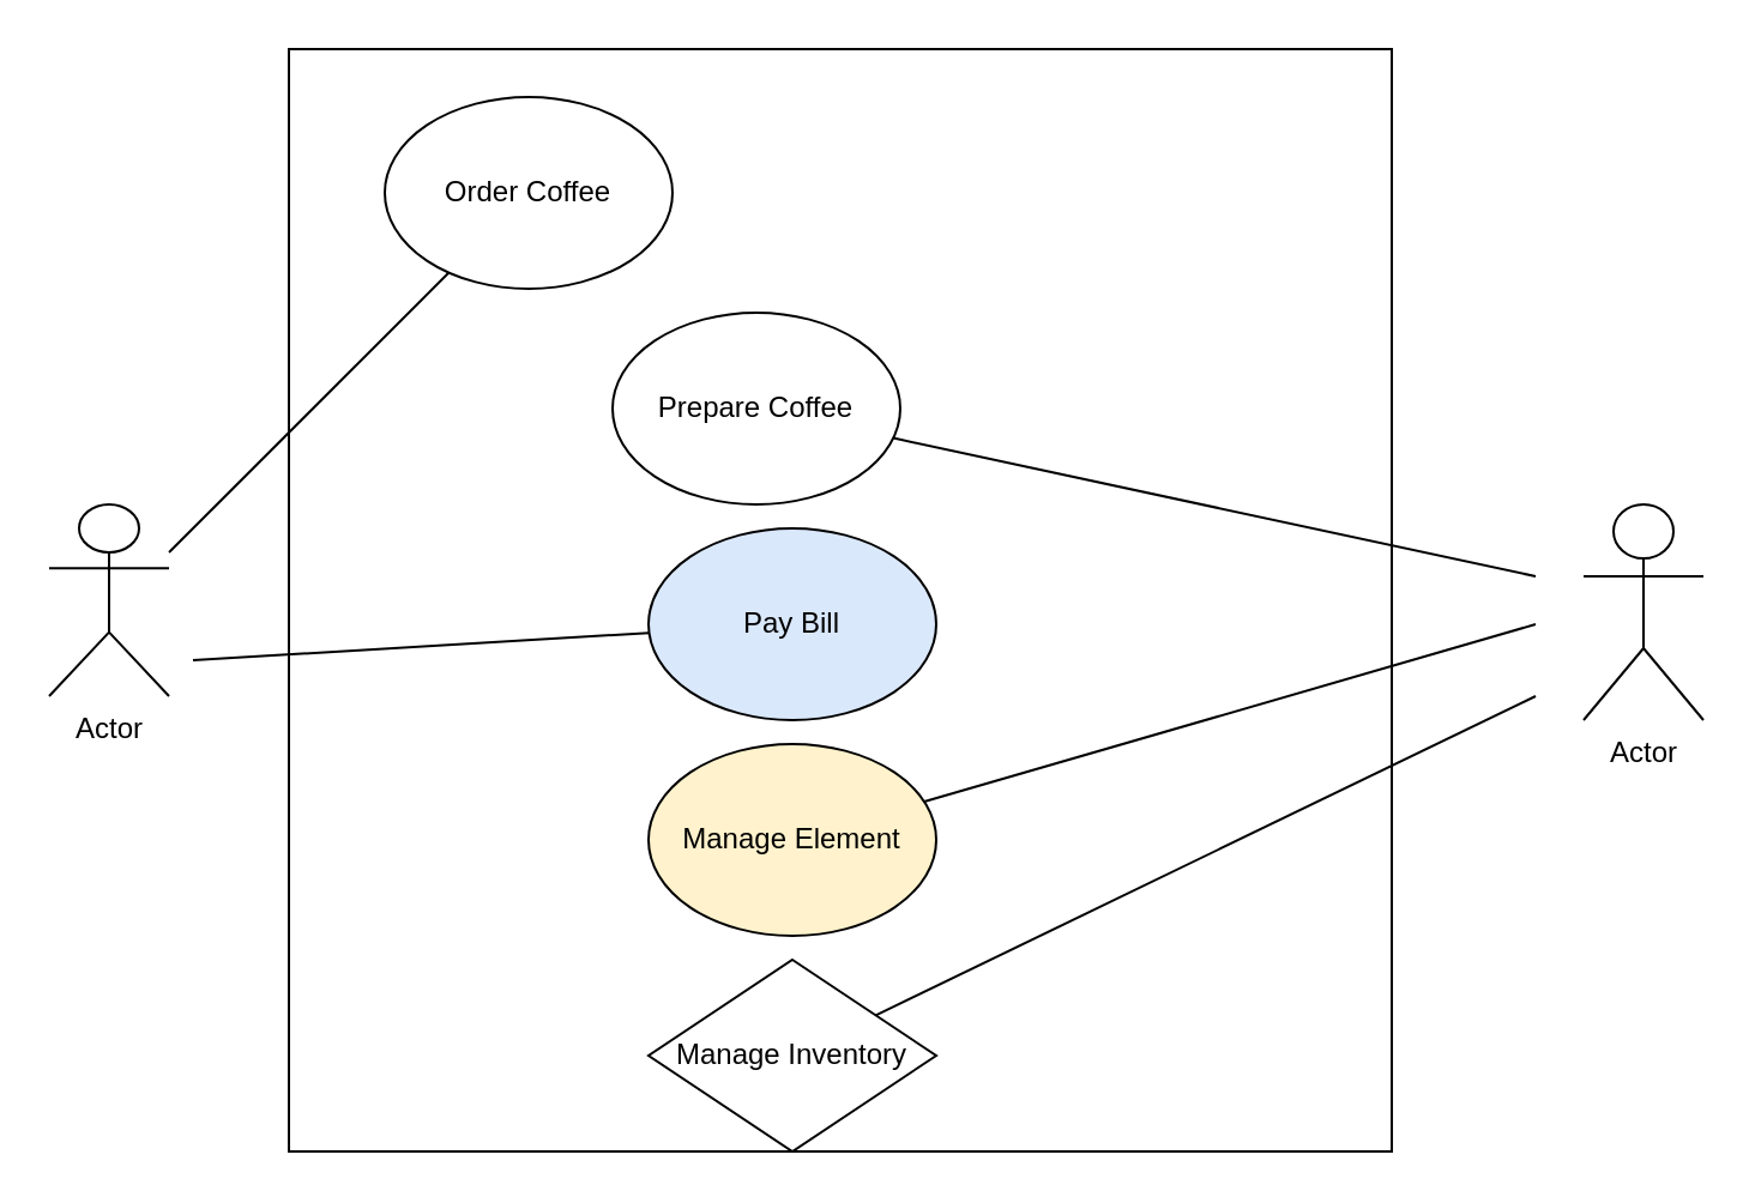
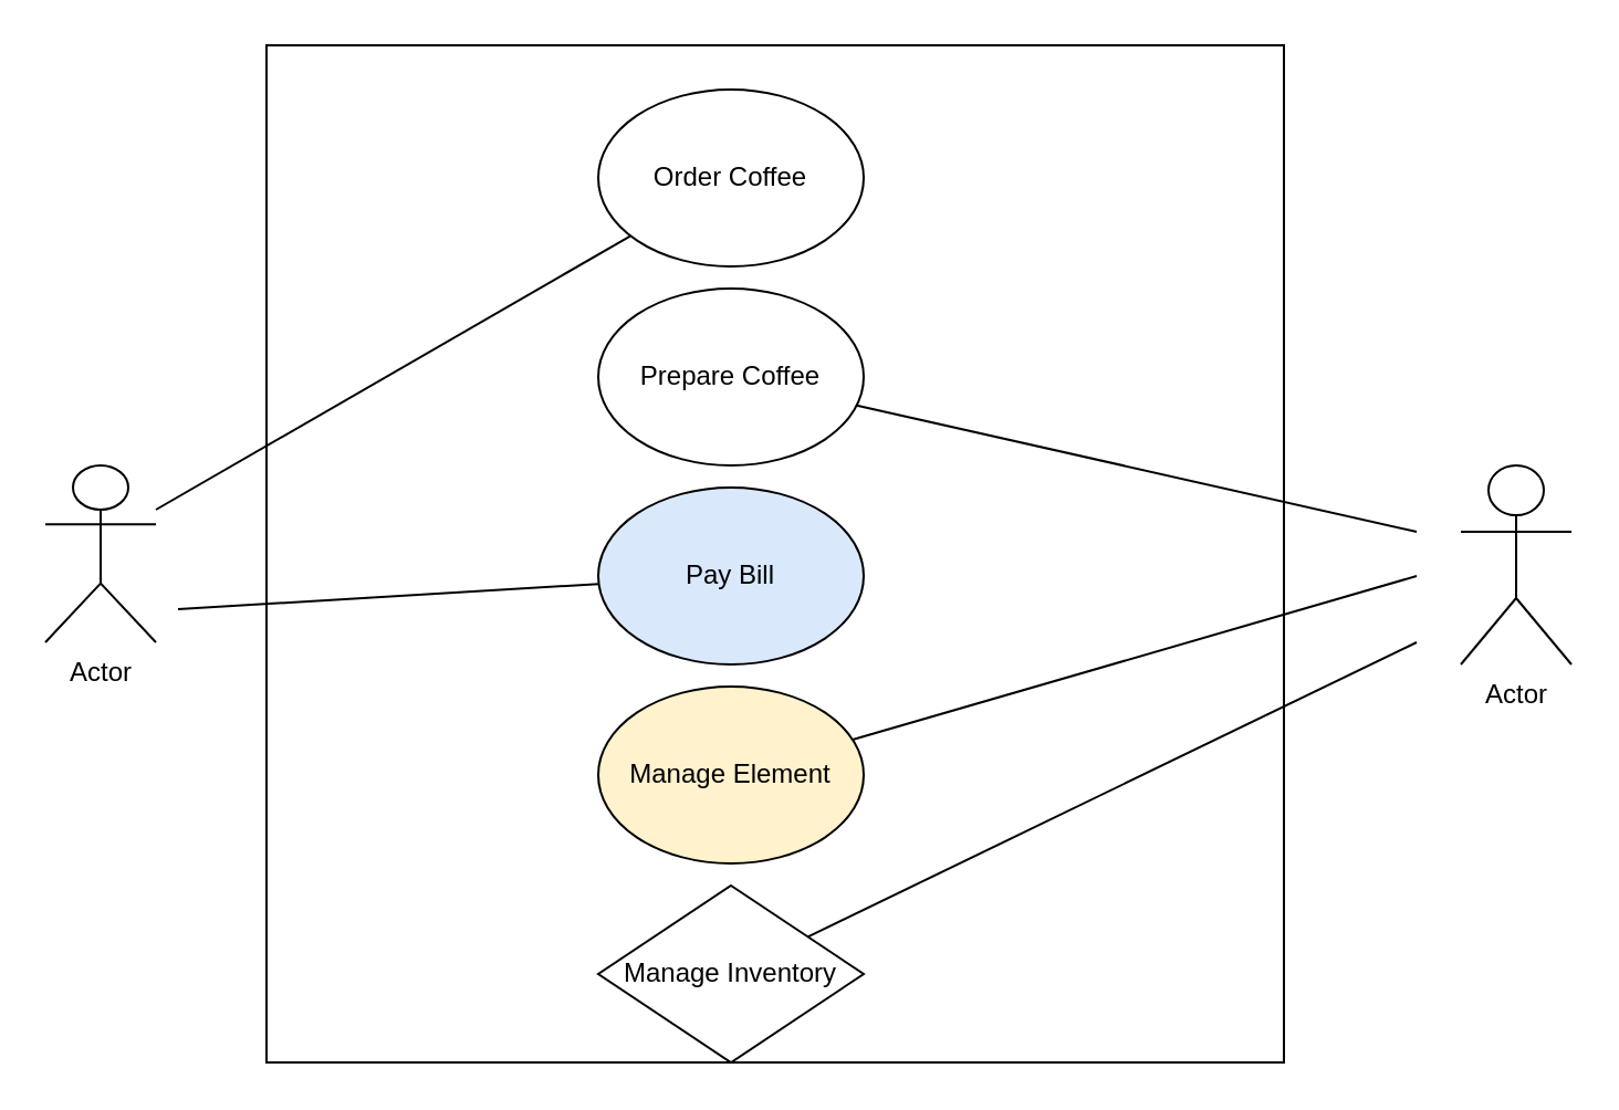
  <mxCell id="0" />
  <mxCell id="1" parent="0" />
  <mxCell id="2" value="" style="whiteSpace=wrap;html=1;aspect=fixed;fillColor=default;" vertex="1" parent="1"><mxGeometry x="120" y="20" width="460" height="460" as="geometry" /></mxCell>
- <mxCell id="3" value="Order Coffee" style="ellipse;whiteSpace=wrap;html=1;" vertex="1" parent="1"><mxGeometry x="160" y="40" width="120" height="80" as="geometry" /></mxCell>
- <mxCell id="4" value="Prepare Coffee" style="ellipse;whiteSpace=wrap;html=1;" vertex="1" parent="1"><mxGeometry x="255" y="130" width="120" height="80" as="geometry" /></mxCell>
+ <mxCell id="3" value="Order Coffee" style="ellipse;whiteSpace=wrap;html=1;" vertex="1" parent="1"><mxGeometry x="270" y="40" width="120" height="80" as="geometry" /></mxCell>
+ <mxCell id="4" value="Prepare Coffee" style="ellipse;whiteSpace=wrap;html=1;" vertex="1" parent="1"><mxGeometry x="270" y="130" width="120" height="80" as="geometry" /></mxCell>
  <mxCell id="5" value="Manage Element" style="ellipse;whiteSpace=wrap;html=1;fillColor=#fff2cc;" vertex="1" parent="1"><mxGeometry x="270" y="310" width="120" height="80" as="geometry" /></mxCell>
  <mxCell id="6" value="Manage Inventory" style="rhombus;whiteSpace=wrap;html=1;" vertex="1" parent="1"><mxGeometry x="270" y="400" width="120" height="80" as="geometry" /></mxCell>
  <mxCell id="7" value="Pay Bill" style="ellipse;whiteSpace=wrap;html=1;fillColor=#dae8fc;" vertex="1" parent="1"><mxGeometry x="270" y="220" width="120" height="80" as="geometry" /></mxCell>
  <mxCell id="8" value="Actor" style="shape=umlActor;verticalLabelPosition=bottom;verticalAlign=top;html=1;outlineConnect=0;points=[[0,0.333,0,0,0],[0,1,0,0,0],[0.25,0.1,0,0,0],[0.5,0,0,0,0],[0.5,0.5,0,0,0],[0.75,0.1,0,0,0],[1,0.333,0,0,0],[1,1,0,0,0]];" vertex="1" parent="1"><mxGeometry x="20" y="210" width="50" height="80" as="geometry" /></mxCell>
  <mxCell id="9" value="Actor" style="shape=umlActor;verticalLabelPosition=bottom;verticalAlign=top;html=1;outlineConnect=0;" vertex="1" parent="1"><mxGeometry x="660" y="210" width="50" height="90" as="geometry" /></mxCell>
  <mxCell id="10" value="" style="endArrow=none;html=1;rounded=0;" edge="1" parent="1" target="3"><mxGeometry width="50" height="50" relative="1" as="geometry"><mxPoint x="70" y="230" as="sourcePoint" /><mxPoint x="120" y="180" as="targetPoint" /></mxGeometry></mxCell>
  <mxCell id="11" value="" style="endArrow=none;html=1;rounded=0;" edge="1" parent="1" target="7"><mxGeometry width="50" height="50" relative="1" as="geometry"><mxPoint x="80" y="275" as="sourcePoint" /><mxPoint x="130" y="225" as="targetPoint" /></mxGeometry></mxCell>
  <mxCell id="12" value="" style="endArrow=none;html=1;rounded=0;" edge="1" parent="1" source="5"><mxGeometry width="50" height="50" relative="1" as="geometry"><mxPoint x="600" y="310" as="sourcePoint" /><mxPoint x="640" y="260" as="targetPoint" /></mxGeometry></mxCell>
  <mxCell id="13" value="" style="endArrow=none;html=1;rounded=0;" edge="1" parent="1" target="4"><mxGeometry width="50" height="50" relative="1" as="geometry"><mxPoint x="640" y="240" as="sourcePoint" /><mxPoint x="430" y="250" as="targetPoint" /><Array as="points" /></mxGeometry></mxCell>
  <mxCell id="14" value="" style="endArrow=none;html=1;rounded=0;" edge="1" parent="1" source="6"><mxGeometry width="50" height="50" relative="1" as="geometry"><mxPoint x="380" y="300" as="sourcePoint" /><mxPoint x="640" y="290" as="targetPoint" /></mxGeometry></mxCell>
